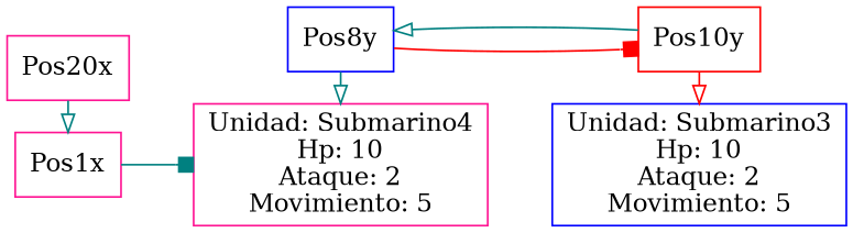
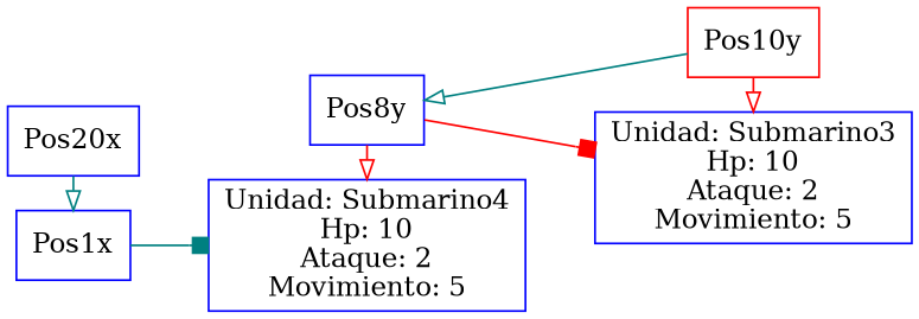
  digraph {
    Rankdir=TD
    rankdir=LR
    node [color=blue shape=rectangle]
    edge [arrowhead=onormal color=teal]
-   n1 [color=deeppink label=Pos1x]
-   n2 [color=deeppink label=Pos20x]
+   n1 [label=Pos1x]
+   n2 [label=Pos20x]
    n3 [label=Pos8y]
-   n4 [color=deeppink label="Unidad: Submarino4\nHp: 10\nAtaque: 2\nMovimiento: 5"]
+   n4 [label="Unidad: Submarino4\nHp: 10\nAtaque: 2\nMovimiento: 5"]
    n5 [color=red label=Pos10y]
    n6 [label="Unidad: Submarino3\nHp: 10\nAtaque: 2\nMovimiento: 5"]
    subgraph sub_1 {
      rank=min
      n1
      n2
    }
    subgraph sub_2 {
      rank=same
      n3
      n4
    }
    subgraph sub_3 {
      rank=same
      n5
      n6
    }
    n1 -> n4 [arrowhead=box]
    n2 -> n1
-   n3 -> n4
-   n3 -> n5 [arrowhead=box color=red]
+   n3 -> n4 [color=red]
+   n3 -> n6 [arrowhead=box color=red]
    n5 -> n3
    n5 -> n6 [color=red]
  }
